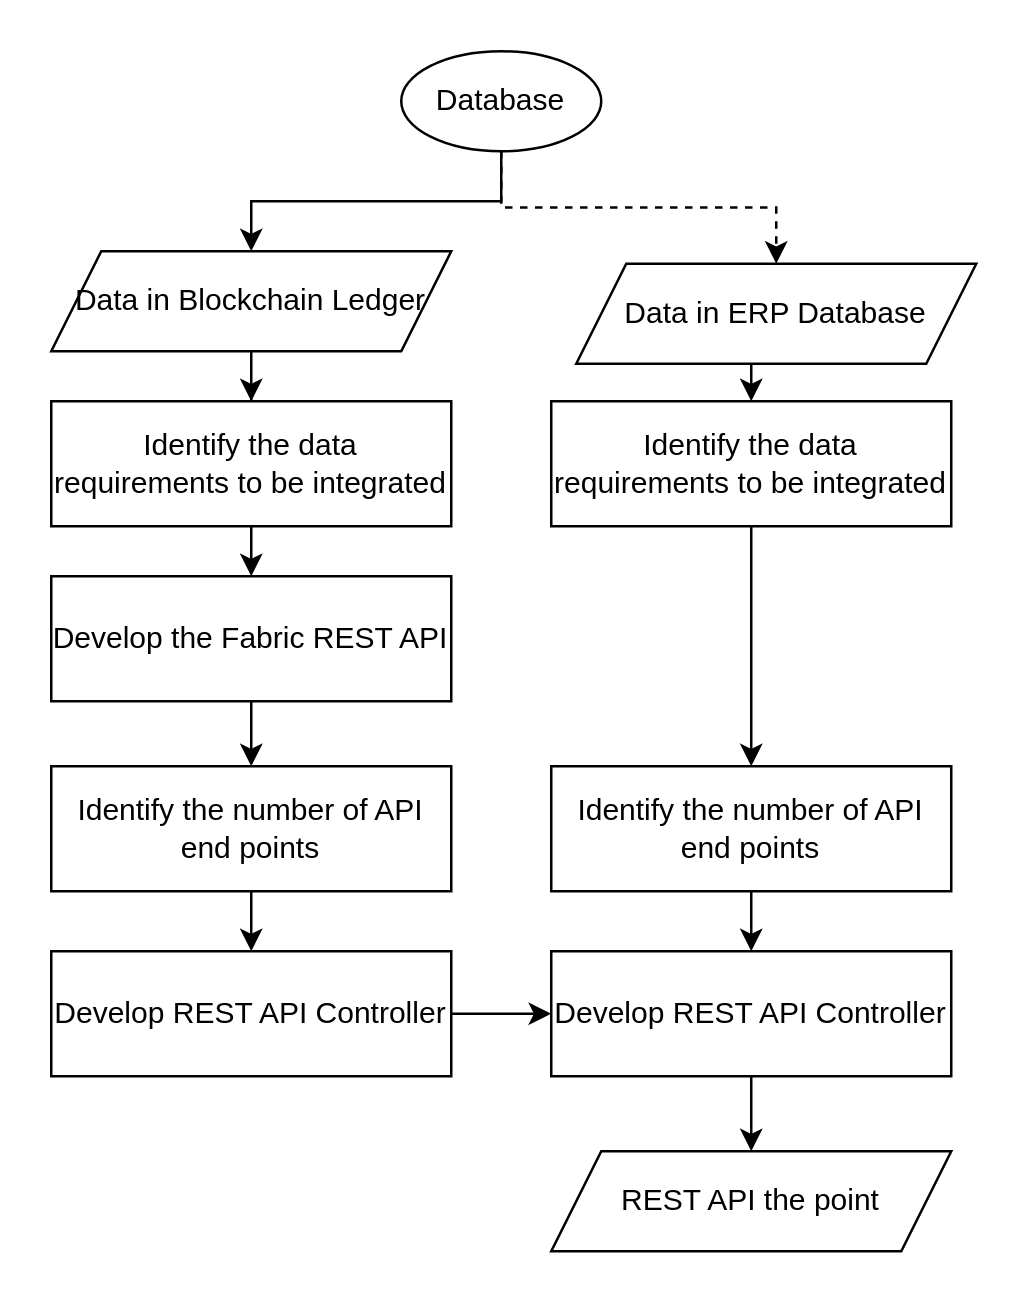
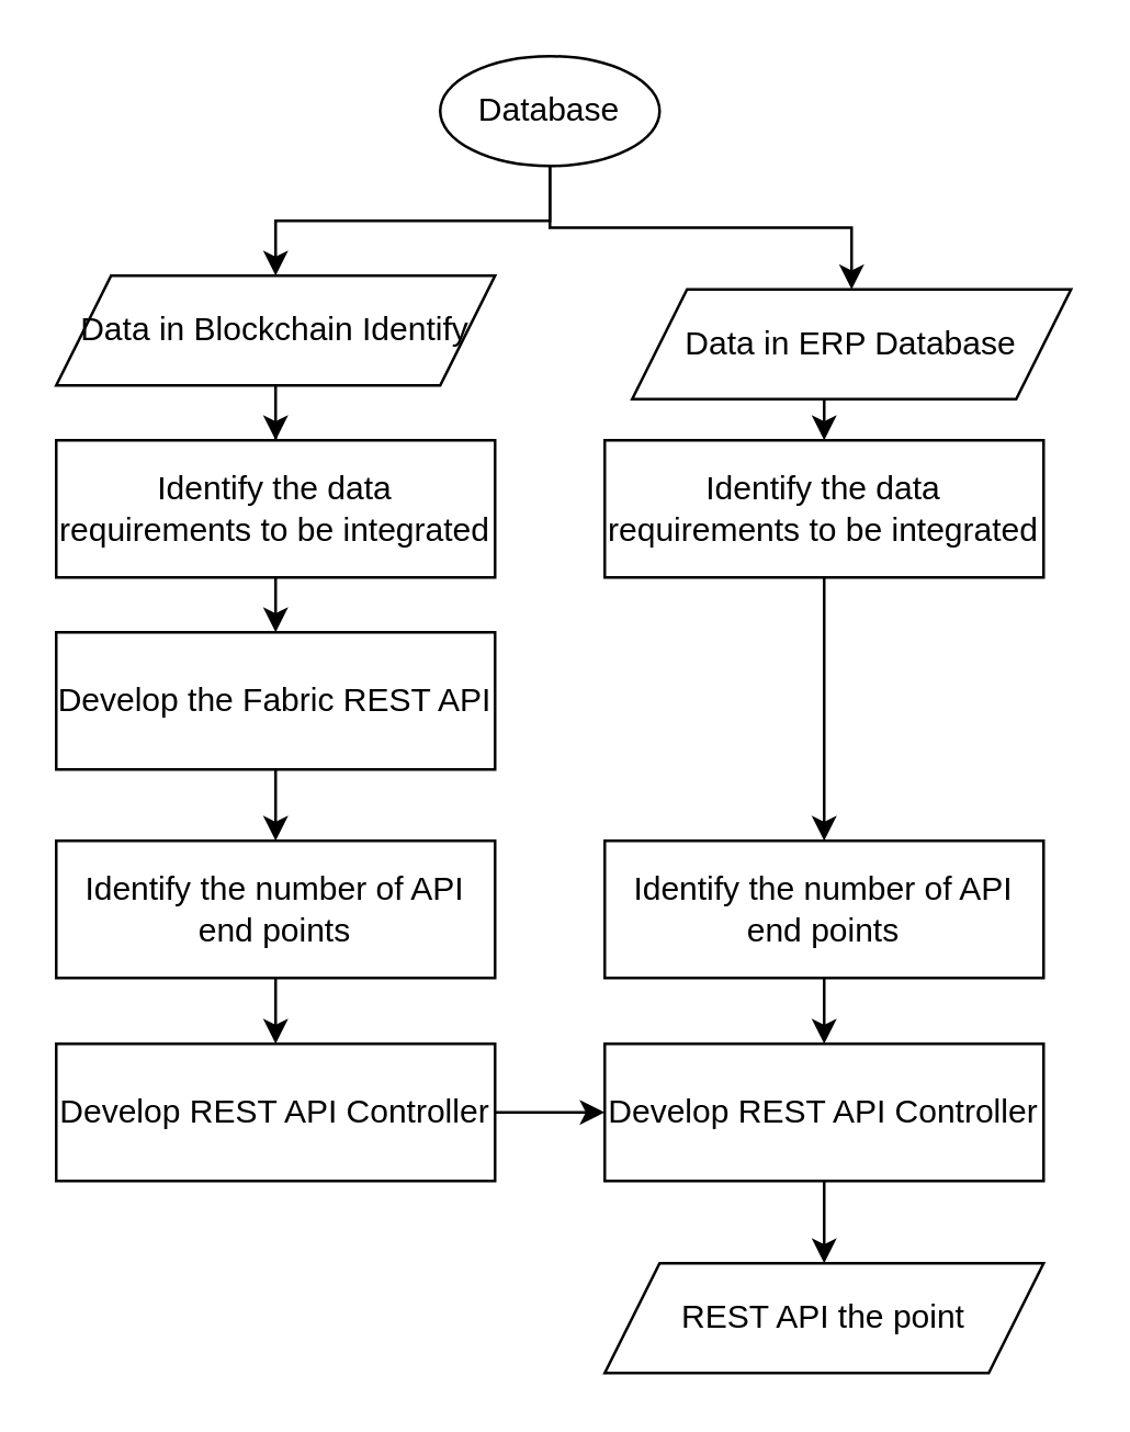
  <mxCell id="0" />
  <mxCell id="1" parent="0" />
  <mxCell id="2" style="edgeStyle=orthogonalEdgeStyle;rounded=0;orthogonalLoop=1;jettySize=auto;html=1;exitX=0.5;exitY=1;exitDx=0;exitDy=0;entryX=0.5;entryY=0;entryDx=0;entryDy=0;" edge="1" parent="1" source="4" target="8"><mxGeometry relative="1" as="geometry" /></mxCell>
- <mxCell id="3" style="edgeStyle=orthogonalEdgeStyle;rounded=0;orthogonalLoop=1;jettySize=auto;html=1;exitX=0.5;exitY=1;exitDx=0;exitDy=0;dashed=1;" edge="1" parent="1" source="4" target="10"><mxGeometry relative="1" as="geometry" /></mxCell>
+ <mxCell id="3" style="edgeStyle=orthogonalEdgeStyle;rounded=0;orthogonalLoop=1;jettySize=auto;html=1;exitX=0.5;exitY=1;exitDx=0;exitDy=0;" edge="1" parent="1" source="4" target="10"><mxGeometry relative="1" as="geometry" /></mxCell>
  <mxCell id="4" value="Database" style="ellipse;whiteSpace=wrap;html=1;" vertex="1" parent="1"><mxGeometry x="160" y="20" width="80" height="40" as="geometry" /></mxCell>
  <mxCell id="5" style="edgeStyle=orthogonalEdgeStyle;rounded=0;orthogonalLoop=1;jettySize=auto;html=1;exitX=0.5;exitY=1;exitDx=0;exitDy=0;entryX=0.5;entryY=0;entryDx=0;entryDy=0;" edge="1" parent="1" source="6" target="12"><mxGeometry relative="1" as="geometry" /></mxCell>
  <mxCell id="6" value="Identify the data requirements to be integrated" style="rounded=0;whiteSpace=wrap;html=1;" vertex="1" parent="1"><mxGeometry x="20" y="160" width="160" height="50" as="geometry" /></mxCell>
  <mxCell id="7" style="edgeStyle=orthogonalEdgeStyle;rounded=0;orthogonalLoop=1;jettySize=auto;html=1;exitX=0.5;exitY=1;exitDx=0;exitDy=0;" edge="1" parent="1" source="8" target="6"><mxGeometry relative="1" as="geometry" /></mxCell>
- <mxCell id="8" value="Data in Blockchain Ledger" style="shape=parallelogram;perimeter=parallelogramPerimeter;whiteSpace=wrap;html=1;fixedSize=1;" vertex="1" parent="1"><mxGeometry x="20" y="100" width="160" height="40" as="geometry" /></mxCell>
+ <mxCell id="8" value="Data in Blockchain Identify" style="shape=parallelogram;perimeter=parallelogramPerimeter;whiteSpace=wrap;html=1;fixedSize=1;" vertex="1" parent="1"><mxGeometry x="20" y="100" width="160" height="40" as="geometry" /></mxCell>
  <mxCell id="9" style="edgeStyle=orthogonalEdgeStyle;rounded=0;orthogonalLoop=1;jettySize=auto;html=1;exitX=0.5;exitY=1;exitDx=0;exitDy=0;entryX=0.5;entryY=0;entryDx=0;entryDy=0;" edge="1" parent="1" source="10" target="14"><mxGeometry relative="1" as="geometry" /></mxCell>
  <mxCell id="10" value="Data in ERP Database" style="shape=parallelogram;perimeter=parallelogramPerimeter;whiteSpace=wrap;html=1;fixedSize=1;" vertex="1" parent="1"><mxGeometry x="230" y="105" width="160" height="40" as="geometry" /></mxCell>
  <mxCell id="11" style="edgeStyle=orthogonalEdgeStyle;rounded=0;orthogonalLoop=1;jettySize=auto;html=1;exitX=0.5;exitY=1;exitDx=0;exitDy=0;entryX=0.5;entryY=0;entryDx=0;entryDy=0;" edge="1" parent="1" source="12" target="22"><mxGeometry relative="1" as="geometry" /></mxCell>
  <mxCell id="12" value="Develop the Fabric REST API" style="rounded=0;whiteSpace=wrap;html=1;" vertex="1" parent="1"><mxGeometry x="20" y="230" width="160" height="50" as="geometry" /></mxCell>
  <mxCell id="13" style="edgeStyle=orthogonalEdgeStyle;rounded=0;orthogonalLoop=1;jettySize=auto;html=1;exitX=0.5;exitY=1;exitDx=0;exitDy=0;entryX=0.5;entryY=0;entryDx=0;entryDy=0;" edge="1" parent="1" source="14" target="18"><mxGeometry relative="1" as="geometry" /></mxCell>
  <mxCell id="14" value="Identify the data requirements to be integrated" style="rounded=0;whiteSpace=wrap;html=1;" vertex="1" parent="1"><mxGeometry x="220" y="160" width="160" height="50" as="geometry" /></mxCell>
  <mxCell id="15" style="edgeStyle=orthogonalEdgeStyle;rounded=0;orthogonalLoop=1;jettySize=auto;html=1;exitX=1;exitY=0.5;exitDx=0;exitDy=0;entryX=0;entryY=0.5;entryDx=0;entryDy=0;" edge="1" parent="1" source="16" target="20"><mxGeometry relative="1" as="geometry" /></mxCell>
  <mxCell id="16" value="Develop REST API Controller" style="rounded=0;whiteSpace=wrap;html=1;" vertex="1" parent="1"><mxGeometry x="20" y="380" width="160" height="50" as="geometry" /></mxCell>
  <mxCell id="17" style="edgeStyle=orthogonalEdgeStyle;rounded=0;orthogonalLoop=1;jettySize=auto;html=1;exitX=0.5;exitY=1;exitDx=0;exitDy=0;entryX=0.5;entryY=0;entryDx=0;entryDy=0;" edge="1" parent="1" source="18" target="20"><mxGeometry relative="1" as="geometry" /></mxCell>
  <mxCell id="18" value="Identify the number of API end points" style="rounded=0;whiteSpace=wrap;html=1;" vertex="1" parent="1"><mxGeometry x="220" y="306" width="160" height="50" as="geometry" /></mxCell>
  <mxCell id="19" style="edgeStyle=orthogonalEdgeStyle;rounded=0;orthogonalLoop=1;jettySize=auto;html=1;exitX=0.5;exitY=1;exitDx=0;exitDy=0;entryX=0.5;entryY=0;entryDx=0;entryDy=0;" edge="1" parent="1" source="20" target="23"><mxGeometry relative="1" as="geometry" /></mxCell>
  <mxCell id="20" value="Develop REST API Controller" style="rounded=0;whiteSpace=wrap;html=1;" vertex="1" parent="1"><mxGeometry x="220" y="380" width="160" height="50" as="geometry" /></mxCell>
  <mxCell id="21" style="edgeStyle=orthogonalEdgeStyle;rounded=0;orthogonalLoop=1;jettySize=auto;html=1;exitX=0.5;exitY=1;exitDx=0;exitDy=0;entryX=0.5;entryY=0;entryDx=0;entryDy=0;" edge="1" parent="1" source="22" target="16"><mxGeometry relative="1" as="geometry" /></mxCell>
  <mxCell id="22" value="Identify the number of API end points" style="rounded=0;whiteSpace=wrap;html=1;" vertex="1" parent="1"><mxGeometry x="20" y="306" width="160" height="50" as="geometry" /></mxCell>
  <mxCell id="23" value="REST API the point" style="shape=parallelogram;perimeter=parallelogramPerimeter;whiteSpace=wrap;html=1;fixedSize=1;" vertex="1" parent="1"><mxGeometry x="220" y="460" width="160" height="40" as="geometry" /></mxCell>
